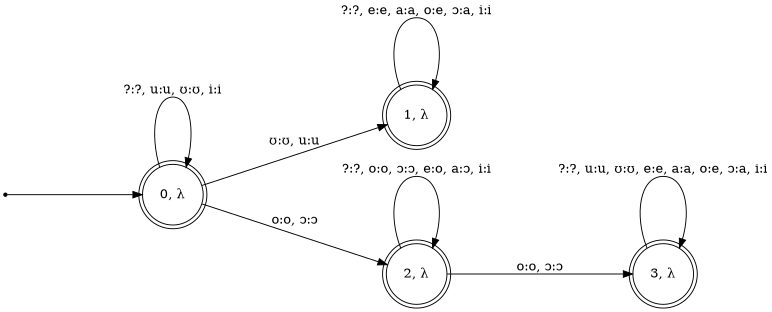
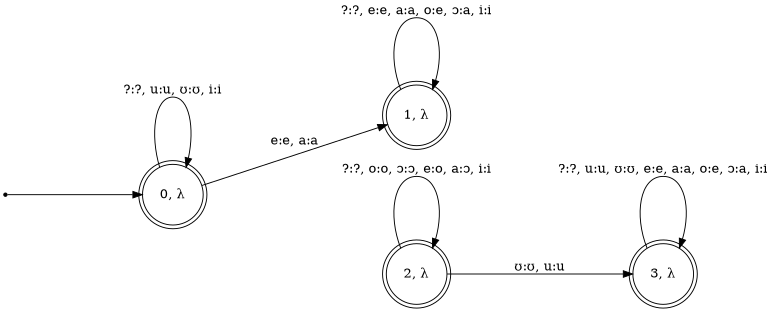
  digraph {
    nodesep=1
    rankdir=LR
    ranksep=2
    node [shape=doublecircle]
    start [shape=point]
    "0, λ"
    "1, λ"
    "2, λ"
    "3, λ"
    start -> "0, λ"
    "0, λ" -> "0, λ" [label="?:?, u:u, ʊ:ʊ, i:i"]
-   "0, λ" -> "1, λ" [label="ʊ:ʊ, u:u"]
-   "0, λ" -> "2, λ" [label="o:o, ɔ:ɔ"]
+   "0, λ" -> "1, λ" [label="e:e, a:a"]
    "1, λ" -> "1, λ" [label="?:?, e:e, a:a, o:e, ɔ:a, i:i"]
    "2, λ" -> "2, λ" [label="?:?, o:o, ɔ:ɔ, e:o, a:ɔ, i:i"]
-   "2, λ" -> "3, λ" [label="o:o, ɔ:ɔ"]
+   "2, λ" -> "3, λ" [label="ʊ:ʊ, u:u"]
    "3, λ" -> "3, λ" [label="?:?, u:u, ʊ:ʊ, e:e, a:a, o:e, ɔ:a, i:i"]
  }
